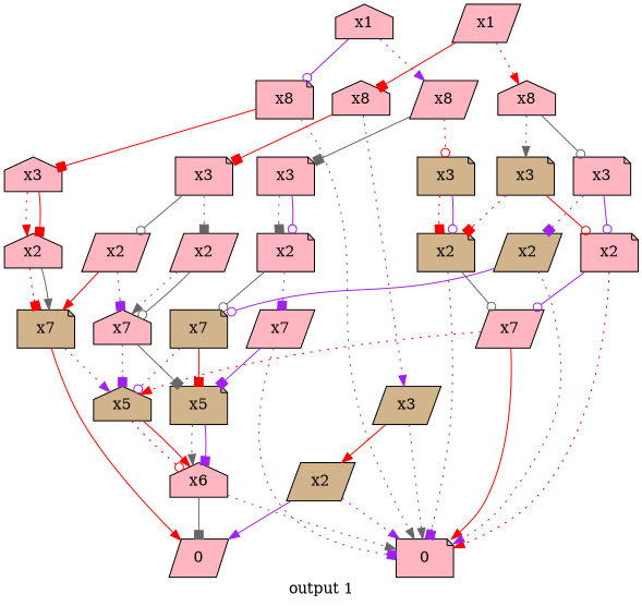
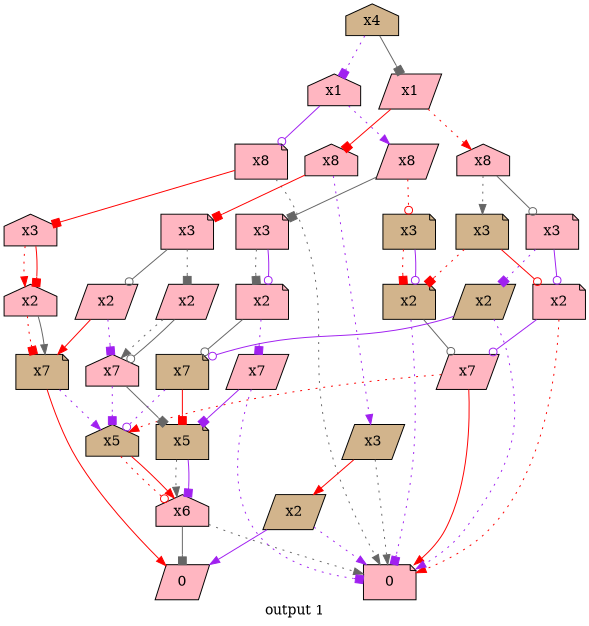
  digraph {
    label="output 1"
    node [shape=note style=filled fillcolor=lightpink]
    edge [style=dotted color=purple arrowhead=box]
+   n1 [label=x4 shape=house fillcolor=tan]
    n2 [label=x1 shape=house]
    n3 [label=x1 shape=parallelogram]
    n4 [label=x8 shape=parallelogram]
    n5 [label=x8]
    n6 [label=x3 fillcolor=tan]
    n7 [label=x3]
    n8 [label=x2 fillcolor=tan]
    n9 [label=0]
    n10 [label=x7 shape=parallelogram]
    n11 [label=x5 shape=house fillcolor=tan]
    n12 [label=x6 shape=house]
    n13 [label=0 shape=parallelogram]
    n14 [label=x2]
    n15 [label=x7 shape=parallelogram]
    n16 [label=x7 fillcolor=tan]
    n17 [label=x5 fillcolor=tan]
    n18 [label=x3 shape=house]
    n19 [label=x2 shape=house]
    n20 [label=x7 fillcolor=tan]
    n21 [label=x8 shape=house]
    n22 [label=x8 shape=house]
    n23 [label=x3 fillcolor=tan]
    n24 [label=x3]
    n25 [label=x2]
    n26 [label=x2 shape=parallelogram fillcolor=tan]
    n27 [label=x3 shape=parallelogram fillcolor=tan]
    n28 [label=x3]
    n29 [label=x2 shape=parallelogram fillcolor=tan]
    n30 [label=x2 shape=parallelogram]
    n31 [label=x2 shape=parallelogram]
    n32 [label=x7 shape=house]
+   n1 -> n2
+   n1 -> n3 [style=solid color=gray40]
    n2 -> n4 [arrowhead=normal]
    n2 -> n5 [style=solid arrowhead=odot]
    n3 -> n21 [color=red arrowhead=normal]
    n3 -> n22 [style=solid color=red]
    n4 -> n6 [color=red arrowhead=odot]
    n4 -> n7 [style=solid color=gray40]
    n5 -> n9 [color=gray40 arrowhead=normal]
    n5 -> n18 [style=solid color=red]
    n6 -> n8 [color=red]
    n6 -> n8 [style=solid arrowhead=odot]
    n7 -> n14 [color=gray40]
    n7 -> n14 [arrowhead=odot style=solid]
    n8 -> n9
    n8 -> n10 [style=solid color=gray40 arrowhead=odot]
    n10 -> n9 [style=solid color=red arrowhead=normal]
    n10 -> n11 [color=red arrowhead=normal]
    n11 -> n12 [color=red arrowhead=odot]
    n11 -> n12 [arrowhead=normal style=solid color=red]
    n12 -> n9 [color=gray40 arrowhead=normal]
    n12 -> n13 [style=solid color=gray40]
    n14 -> n15
    n14 -> n16 [arrowhead=odot style=solid color=gray40]
    n15 -> n9
    n15 -> n17 [style=solid]
    n16 -> n11 [arrowhead=odot]
    n16 -> n17 [style=solid color=red]
    n17 -> n12 [color=gray40 arrowhead=normal]
    n17 -> n12 [style=solid]
    n18 -> n19 [color=red arrowhead=normal]
    n18 -> n19 [style=solid color=red]
    n19 -> n20 [color=red]
    n19 -> n20 [arrowhead=normal style=solid color=gray40]
    n20 -> n11 [arrowhead=normal]
    n20 -> n13 [arrowhead=normal style=solid color=red]
    n21 -> n23 [color=gray40 arrowhead=normal]
    n21 -> n24 [style=solid color=gray40 arrowhead=odot]
    n22 -> n27 [arrowhead=normal]
    n22 -> n28 [style=solid color=red]
    n23 -> n8 [color=red]
    n23 -> n25 [style=solid color=red arrowhead=odot]
    n24 -> n25 [arrowhead=odot style=solid]
    n24 -> n26
    n25 -> n9 [color=red arrowhead=normal]
    n25 -> n10 [arrowhead=odot style=solid]
    n26 -> n9 [arrowhead=normal]
    n26 -> n16 [style=solid arrowhead=odot]
    n27 -> n9 [color=gray40 arrowhead=normal]
    n27 -> n29 [arrowhead=normal style=solid color=red]
    n28 -> n30 [color=gray40]
    n28 -> n31 [style=solid color=gray40 arrowhead=odot]
    n29 -> n9 [arrowhead=normal]
    n29 -> n13 [arrowhead=normal style=solid]
    n30 -> n32 [color=gray40 arrowhead=normal]
    n30 -> n32 [arrowhead=odot style=solid color=gray40]
    n31 -> n20 [style=solid color=red arrowhead=normal]
    n31 -> n32
    n32 -> n11
    n32 -> n17 [style=solid color=gray40]
  }
